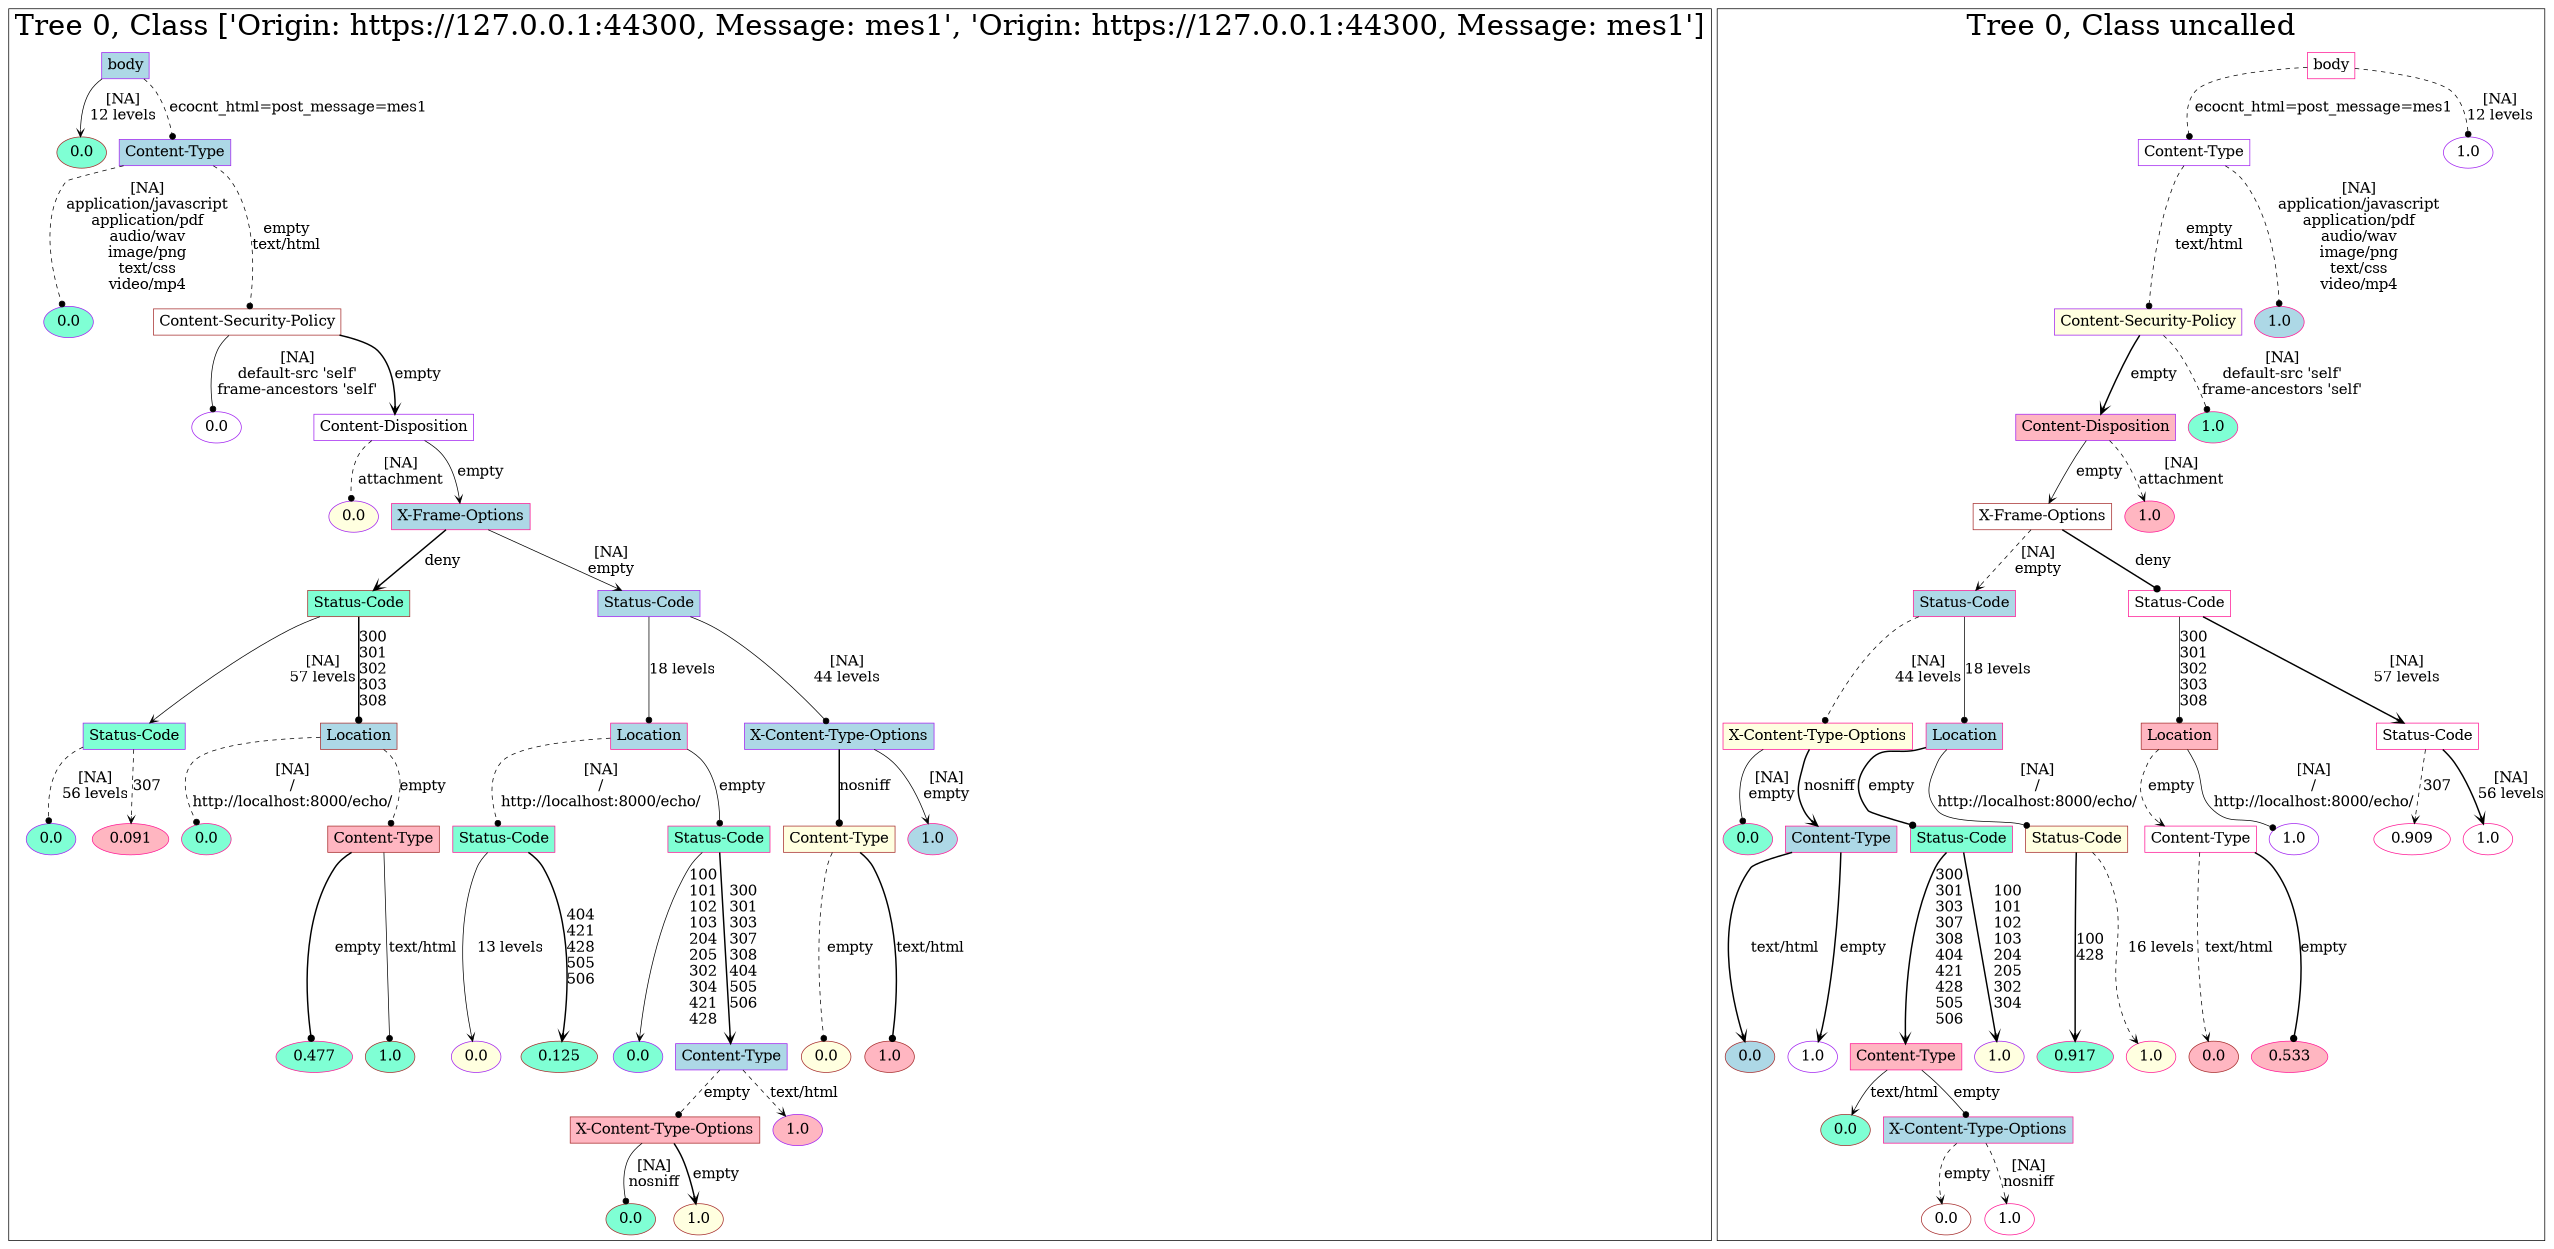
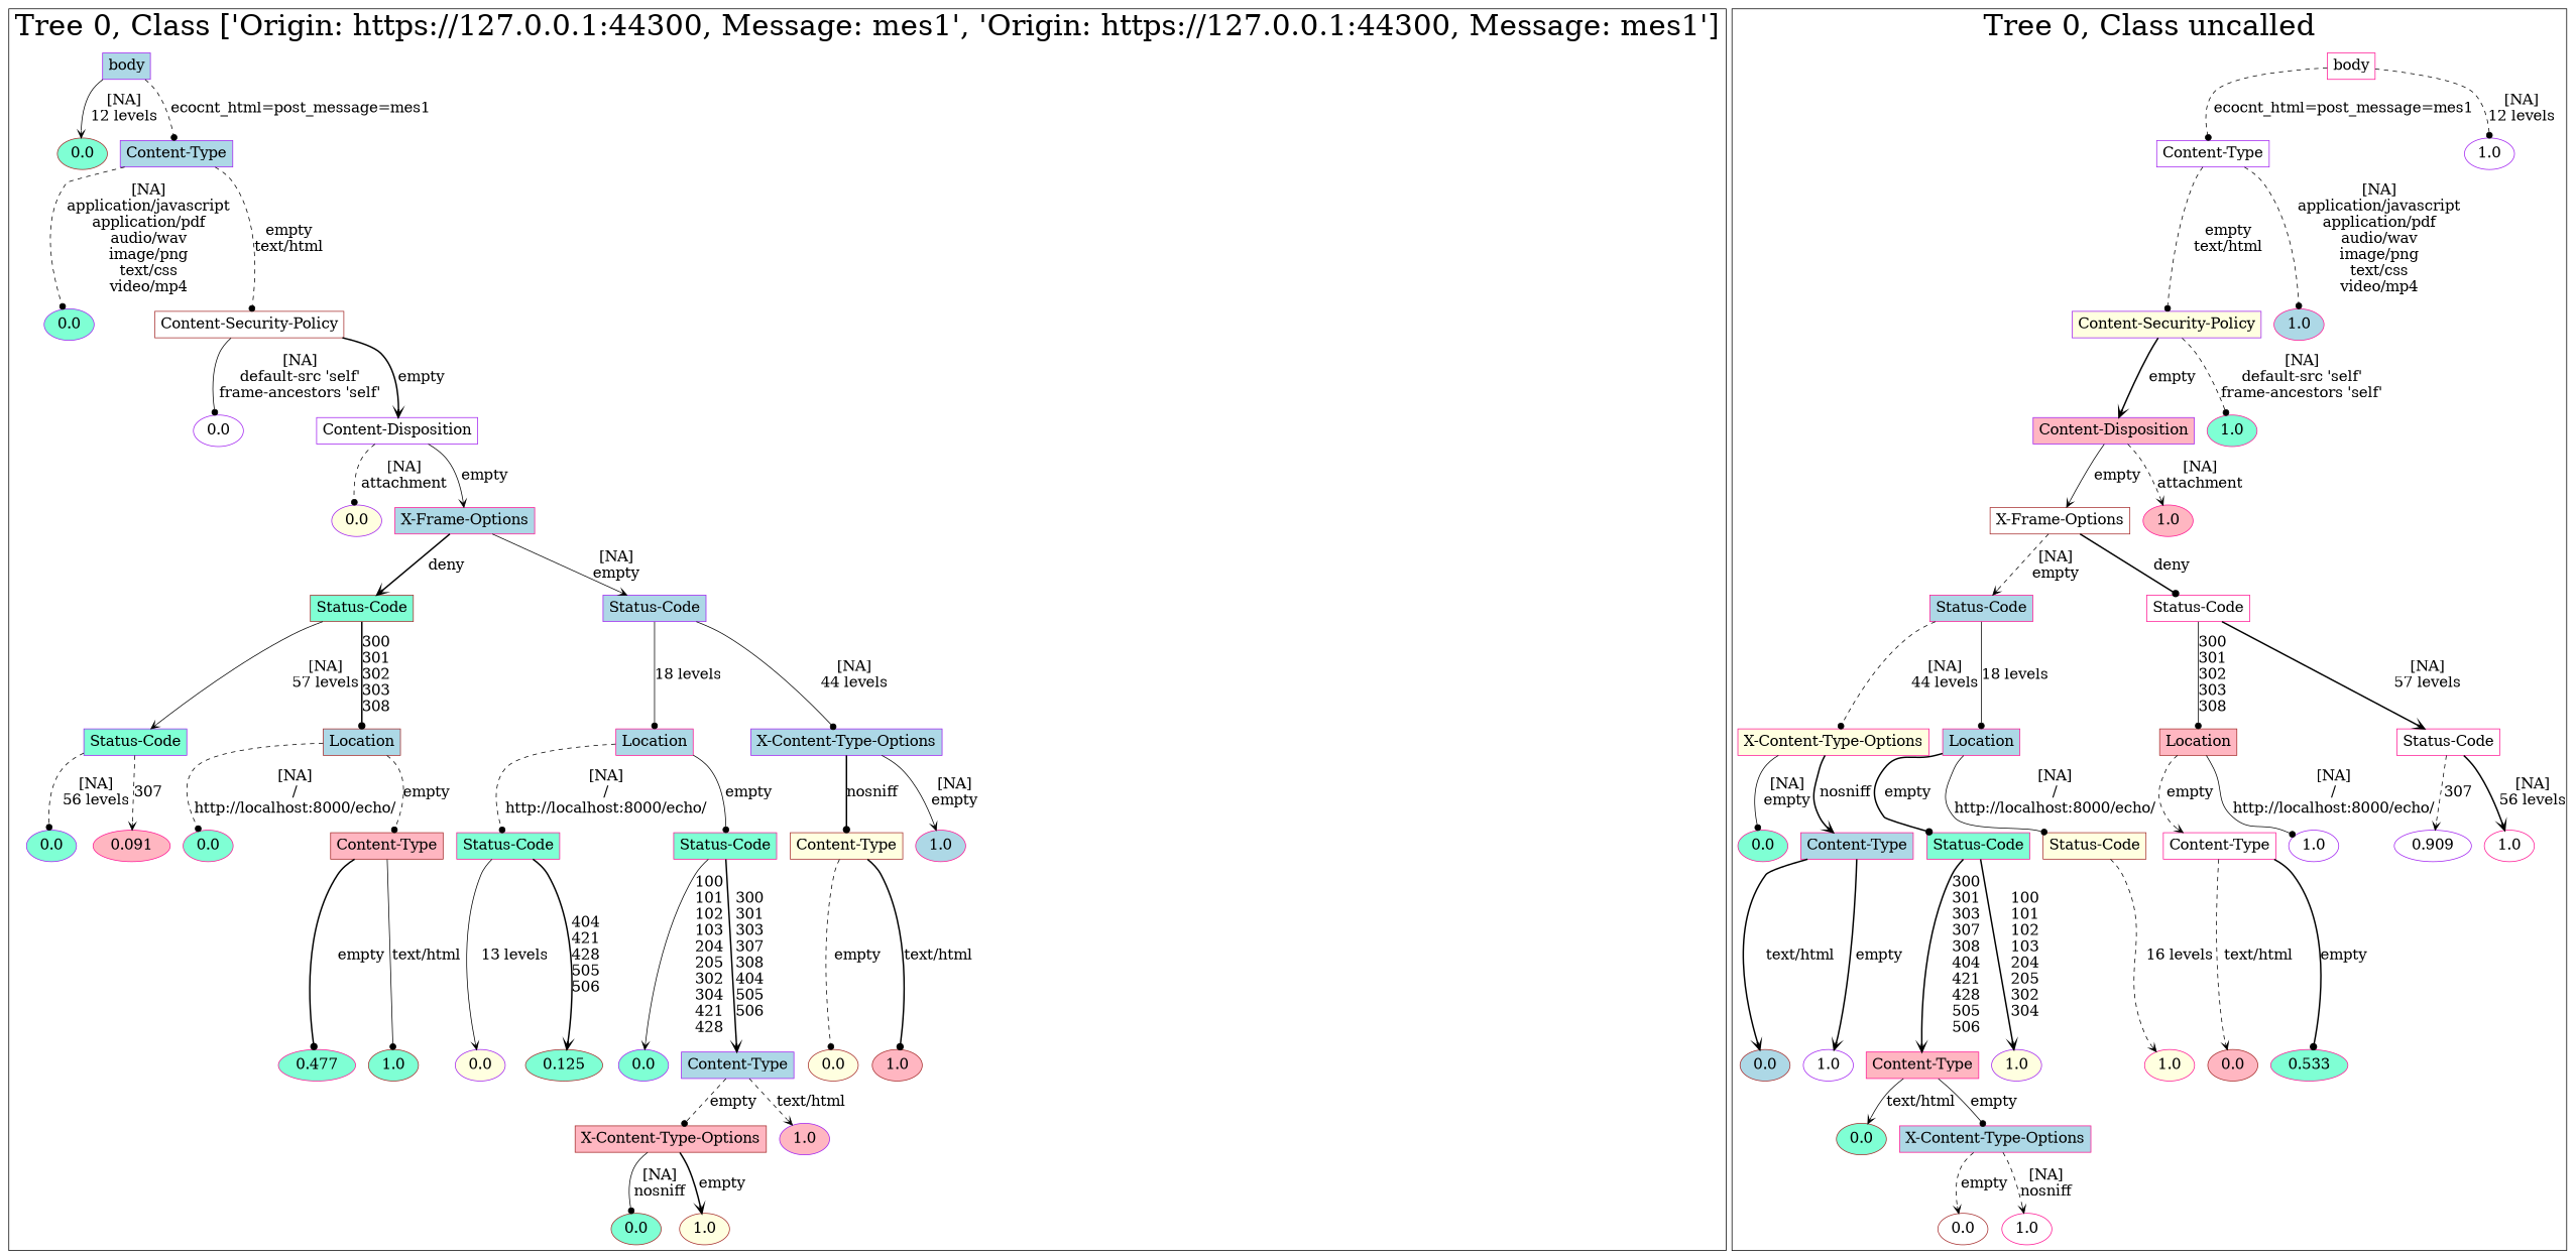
  digraph {
    node [color=deeppink fillcolor=aquamarine fontsize=20 style=filled]
    edge [arrowhead=dot fontsize=20 style=dashed]
    n1 [color=purple fillcolor=lightblue label=body shape=box]
    n2 [color=brown label=0.0]
    n3 [color=purple fillcolor=lightblue label="Content-Type" shape=box]
    n4 [color=purple label=0.0]
    n5 [color=brown fillcolor=white label="Content-Security-Policy" shape=box]
    n6 [color=purple fillcolor=white label=0.0]
    n7 [color=purple fillcolor=white label="Content-Disposition" shape=box]
    n8 [color=purple fillcolor=lightyellow label=0.0]
    n9 [fillcolor=lightblue label="X-Frame-Options" shape=box]
    n10 [color=brown label="Status-Code" shape=box]
    n11 [color=purple fillcolor=lightblue label="Status-Code" shape=box]
    n12 [color=purple label="Status-Code" shape=box]
    n13 [color=brown fillcolor=lightblue label=Location shape=box]
    n14 [fillcolor=lightblue label=Location shape=box]
    n15 [color=purple fillcolor=lightblue label="X-Content-Type-Options" shape=box]
    n16 [color=purple label=0.0]
    n17 [fillcolor=lightpink label=0.091]
    n18 [label=0.0]
    n19 [color=brown fillcolor=lightpink label="Content-Type" shape=box]
    n20 [label="Status-Code" shape=box]
    n21 [label="Status-Code" shape=box]
    n22 [color=brown fillcolor=lightyellow label="Content-Type" shape=box]
    n23 [fillcolor=lightblue label=1.0]
    n24 [label=0.477]
    n25 [color=brown label=1.0]
    n26 [color=purple fillcolor=lightyellow label=0.0]
    n27 [color=brown label=0.125]
    n28 [color=purple label=0.0]
    n29 [color=purple fillcolor=lightblue label="Content-Type" shape=box]
    n30 [color=brown fillcolor=lightyellow label=0.0]
    n31 [color=brown fillcolor=lightpink label=1.0]
    n32 [color=brown fillcolor=lightpink label="X-Content-Type-Options" shape=box]
    n33 [color=purple fillcolor=lightpink label=1.0]
    n34 [color=brown label=0.0]
    n35 [color=brown fillcolor=lightyellow label=1.0]
    n36 [fillcolor=white label=body shape=box]
    n37 [color=purple fillcolor=white label="Content-Type" shape=box]
    n38 [color=purple fillcolor=white label=1.0]
    n39 [color=purple fillcolor=lightyellow label="Content-Security-Policy" shape=box]
    n40 [fillcolor=lightblue label=1.0]
    n41 [color=purple fillcolor=lightpink label="Content-Disposition" shape=box]
    n42 [label=1.0]
    n43 [color=brown fillcolor=white label="X-Frame-Options" shape=box]
    n44 [fillcolor=lightpink label=1.0]
    n45 [fillcolor=lightblue label="Status-Code" shape=box]
    n46 [fillcolor=white label="Status-Code" shape=box]
    n47 [fillcolor=lightyellow label="X-Content-Type-Options" shape=box]
    n48 [fillcolor=lightblue label=Location shape=box]
    n49 [color=brown fillcolor=lightpink label=Location shape=box]
    n50 [fillcolor=white label="Status-Code" shape=box]
    n51 [label=0.0]
    n52 [fillcolor=lightblue label="Content-Type" shape=box]
    n53 [label="Status-Code" shape=box]
    n54 [color=brown fillcolor=lightyellow label="Status-Code" shape=box]
    n55 [fillcolor=white label="Content-Type" shape=box]
    n56 [color=purple fillcolor=white label=1.0]
-   n57 [fillcolor=white label=0.909]
+   n57 [color=purple fillcolor=white label=0.909]
    n58 [fillcolor=white label=1.0]
    n59 [color=brown fillcolor=lightblue label=0.0]
    n60 [color=purple fillcolor=white label=1.0]
    n61 [fillcolor=lightpink label="Content-Type" shape=box]
    n62 [color=purple fillcolor=lightyellow label=1.0]
-   n63 [label=0.917]
    n64 [fillcolor=lightyellow label=1.0]
    n65 [color=brown fillcolor=lightpink label=0.0]
-   n66 [fillcolor=lightpink label=0.533]
+   n66 [label=0.533]
    n67 [color=brown label=0.0]
    n68 [fillcolor=lightblue label="X-Content-Type-Options" shape=box]
    n69 [color=brown fillcolor=white label=0.0]
    n70 [fillcolor=white label=1.0]
    subgraph cluster_1 {
      fontsize=40
      label="Tree 0, Class ['Origin: https://127.0.0.1:44300, Message: mes1', 'Origin: https://127.0.0.1:44300, Message: mes1']"
      subgraph sub_2 {
        fontsize=40
        label="Tree 0, Class ['Origin: https://127.0.0.1:44300, Message: mes1', 'Origin: https://127.0.0.1:44300, Message: mes1']"
        n1
      }
      subgraph sub_3 {
        fontsize=40
        label="Tree 0, Class ['Origin: https://127.0.0.1:44300, Message: mes1', 'Origin: https://127.0.0.1:44300, Message: mes1']"
        n2
        n3
      }
      subgraph sub_4 {
        fontsize=40
        label="Tree 0, Class ['Origin: https://127.0.0.1:44300, Message: mes1', 'Origin: https://127.0.0.1:44300, Message: mes1']"
        n4
        n5
      }
      subgraph sub_5 {
        fontsize=40
        label="Tree 0, Class ['Origin: https://127.0.0.1:44300, Message: mes1', 'Origin: https://127.0.0.1:44300, Message: mes1']"
        n6
        n7
      }
      subgraph sub_6 {
        fontsize=40
        label="Tree 0, Class ['Origin: https://127.0.0.1:44300, Message: mes1', 'Origin: https://127.0.0.1:44300, Message: mes1']"
        n8
        n9
      }
      subgraph sub_7 {
        fontsize=40
        label="Tree 0, Class ['Origin: https://127.0.0.1:44300, Message: mes1', 'Origin: https://127.0.0.1:44300, Message: mes1']"
        n10
        n11
      }
      subgraph sub_8 {
        fontsize=40
        label="Tree 0, Class ['Origin: https://127.0.0.1:44300, Message: mes1', 'Origin: https://127.0.0.1:44300, Message: mes1']"
        n12
        n13
        n14
        n15
      }
      subgraph sub_9 {
        fontsize=40
        label="Tree 0, Class ['Origin: https://127.0.0.1:44300, Message: mes1', 'Origin: https://127.0.0.1:44300, Message: mes1']"
        n16
        n17
        n18
        n19
        n20
        n21
        n22
        n23
      }
      subgraph sub_10 {
        fontsize=40
        label="Tree 0, Class ['Origin: https://127.0.0.1:44300, Message: mes1', 'Origin: https://127.0.0.1:44300, Message: mes1']"
        n24
        n25
        n26
        n27
        n28
        n29
        n30
        n31
      }
      subgraph sub_11 {
        fontsize=40
        label="Tree 0, Class ['Origin: https://127.0.0.1:44300, Message: mes1', 'Origin: https://127.0.0.1:44300, Message: mes1']"
        n32
        n33
      }
      subgraph sub_12 {
        fontsize=40
        label="Tree 0, Class ['Origin: https://127.0.0.1:44300, Message: mes1', 'Origin: https://127.0.0.1:44300, Message: mes1']"
        n34
        n35
      }
    }
    subgraph cluster_13 {
      fontsize=40
      label="Tree 0, Class uncalled"
      subgraph sub_14 {
        fontsize=40
        label="Tree 0, Class uncalled"
        n36
      }
      subgraph sub_15 {
        fontsize=40
        label="Tree 0, Class uncalled"
        n37
        n38
      }
      subgraph sub_16 {
        fontsize=40
        label="Tree 0, Class uncalled"
        n39
        n40
      }
      subgraph sub_17 {
        fontsize=40
        label="Tree 0, Class uncalled"
        n41
        n42
      }
      subgraph sub_18 {
        fontsize=40
        label="Tree 0, Class uncalled"
        n43
        n44
      }
      subgraph sub_19 {
        fontsize=40
        label="Tree 0, Class uncalled"
        n45
        n46
      }
      subgraph sub_20 {
        fontsize=40
        label="Tree 0, Class uncalled"
        n47
        n48
        n49
        n50
      }
      subgraph sub_21 {
        fontsize=40
        label="Tree 0, Class uncalled"
        n51
        n52
        n53
        n54
        n55
        n56
        n57
        n58
      }
      subgraph sub_22 {
        fontsize=40
        label="Tree 0, Class uncalled"
        n59
        n60
        n61
        n62
-       n63
        n64
        n65
        n66
      }
      subgraph sub_23 {
        fontsize=40
        label="Tree 0, Class uncalled"
        n67
        n68
      }
      subgraph sub_24 {
        fontsize=40
        label="Tree 0, Class uncalled"
        n69
        n70
      }
    }
    n1 -> n2 [arrowhead=vee label="[NA]\n12 levels\n" style=solid]
    n1 -> n3 [label="ecocnt_html=post_message=mes1\n"]
    n3 -> n4 [label="[NA]\napplication/javascript\napplication/pdf\naudio/wav\nimage/png\ntext/css\nvideo/mp4\n"]
    n3 -> n5 [label="empty\ntext/html\n"]
    n5 -> n6 [label="[NA]\ndefault-src 'self'\nframe-ancestors 'self'\n" style=solid]
    n5 -> n7 [arrowhead=vee label="empty\n" style=bold]
    n7 -> n8 [label="[NA]\nattachment\n"]
    n7 -> n9 [arrowhead=vee label="empty\n" style=solid]
    n9 -> n10 [arrowhead=vee label="deny\n" style=bold]
    n9 -> n11 [arrowhead=vee label="[NA]\nempty\n" style=solid]
    n10 -> n12 [arrowhead=vee label="[NA]\n57 levels\n" style=solid]
    n10 -> n13 [label="300\n301\n302\n303\n308\n" style=bold]
    n11 -> n14 [label="18 levels\n" style=solid]
    n11 -> n15 [label="[NA]\n44 levels\n" style=solid]
    n12 -> n16 [label="[NA]\n56 levels\n"]
    n12 -> n17 [arrowhead=vee label="307\n"]
    n13 -> n18 [label="[NA]\n/\nhttp://localhost:8000/echo/\n"]
    n13 -> n19 [label="empty\n"]
    n14 -> n20 [label="[NA]\n/\nhttp://localhost:8000/echo/\n"]
    n14 -> n21 [label="empty\n" style=solid]
    n15 -> n22 [label="nosniff\n" style=bold]
    n15 -> n23 [arrowhead=vee label="[NA]\nempty\n" style=solid]
    n19 -> n24 [label="empty\n" style=bold]
    n19 -> n25 [label="text/html\n" style=solid]
    n20 -> n26 [arrowhead=vee label="13 levels\n" style=solid]
    n20 -> n27 [arrowhead=vee label="404\n421\n428\n505\n506\n" style=bold]
    n21 -> n28 [arrowhead=vee label="100\n101\n102\n103\n204\n205\n302\n304\n421\n428\n" style=solid]
    n21 -> n29 [arrowhead=vee label="300\n301\n303\n307\n308\n404\n505\n506\n" style=bold]
    n22 -> n30 [label="empty\n"]
    n22 -> n31 [label="text/html\n" style=bold]
    n29 -> n32 [label="empty\n"]
    n29 -> n33 [arrowhead=vee label="text/html\n"]
    n32 -> n34 [label="[NA]\nnosniff\n" style=solid]
    n32 -> n35 [arrowhead=vee label="empty\n" style=bold]
    n36 -> n37 [label="ecocnt_html=post_message=mes1\n"]
    n36 -> n38 [label="[NA]\n12 levels\n"]
    n37 -> n39 [label="empty\ntext/html\n"]
    n37 -> n40 [label="[NA]\napplication/javascript\napplication/pdf\naudio/wav\nimage/png\ntext/css\nvideo/mp4\n"]
    n39 -> n41 [arrowhead=vee label="empty\n" style=bold]
    n39 -> n42 [label="[NA]\ndefault-src 'self'\nframe-ancestors 'self'\n"]
    n41 -> n43 [arrowhead=vee label="empty\n" style=solid]
    n41 -> n44 [arrowhead=vee label="[NA]\nattachment\n"]
    n43 -> n45 [arrowhead=vee label="[NA]\nempty\n"]
    n43 -> n46 [label="deny\n" style=bold]
    n45 -> n47 [label="[NA]\n44 levels\n"]
    n45 -> n48 [label="18 levels\n" style=solid]
    n46 -> n49 [label="300\n301\n302\n303\n308\n" style=solid]
    n46 -> n50 [arrowhead=vee label="[NA]\n57 levels\n" style=bold]
    n47 -> n51 [label="[NA]\nempty\n" style=solid]
    n47 -> n52 [arrowhead=vee label="nosniff\n" style=bold]
    n48 -> n53 [label="empty\n" style=bold]
    n48 -> n54 [label="[NA]\n/\nhttp://localhost:8000/echo/\n" style=solid]
    n49 -> n55 [arrowhead=vee label="empty\n"]
    n49 -> n56 [label="[NA]\n/\nhttp://localhost:8000/echo/\n" style=solid]
    n50 -> n57 [arrowhead=vee label="307\n"]
    n50 -> n58 [arrowhead=vee label="[NA]\n56 levels\n" style=bold]
    n52 -> n59 [arrowhead=vee label="text/html\n" style=bold]
    n52 -> n60 [arrowhead=vee label="empty\n" style=bold]
    n53 -> n61 [arrowhead=vee label="300\n301\n303\n307\n308\n404\n421\n428\n505\n506\n" style=bold]
    n53 -> n62 [arrowhead=vee label="100\n101\n102\n103\n204\n205\n302\n304\n" style=bold]
-   n54 -> n63 [arrowhead=vee label="100\n428\n" style=bold]
    n54 -> n64 [arrowhead=vee label="16 levels\n"]
    n55 -> n65 [arrowhead=vee label="text/html\n"]
    n55 -> n66 [label="empty\n" style=bold]
    n61 -> n67 [arrowhead=vee label="text/html\n" style=solid]
    n61 -> n68 [label="empty\n" style=solid]
    n68 -> n69 [arrowhead=vee label="empty\n"]
    n68 -> n70 [arrowhead=vee label="[NA]\nnosniff\n"]
  }
